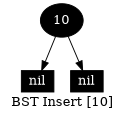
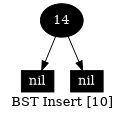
  digraph {
    label="BST Insert [10]"
    node [fillcolor=black fontcolor=white style=filled shape=box]
-   10 [width=0.5 shape=""]
+   10 [width=0.5 label=14 shape=""]
    n2 [height=0.2 label=nil width=0.3]
    n3 [height=0.2 label=nil width=0.3]
    10 -> n2
    10 -> n3
  }
